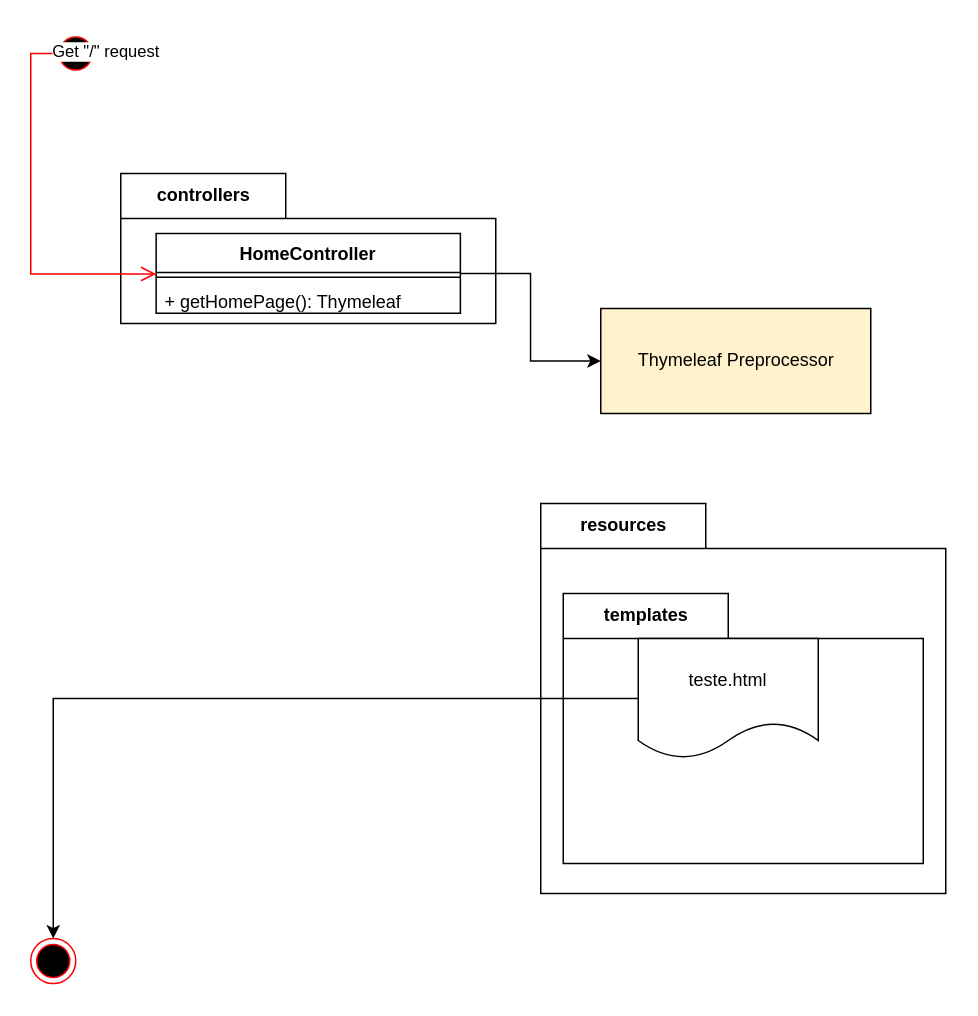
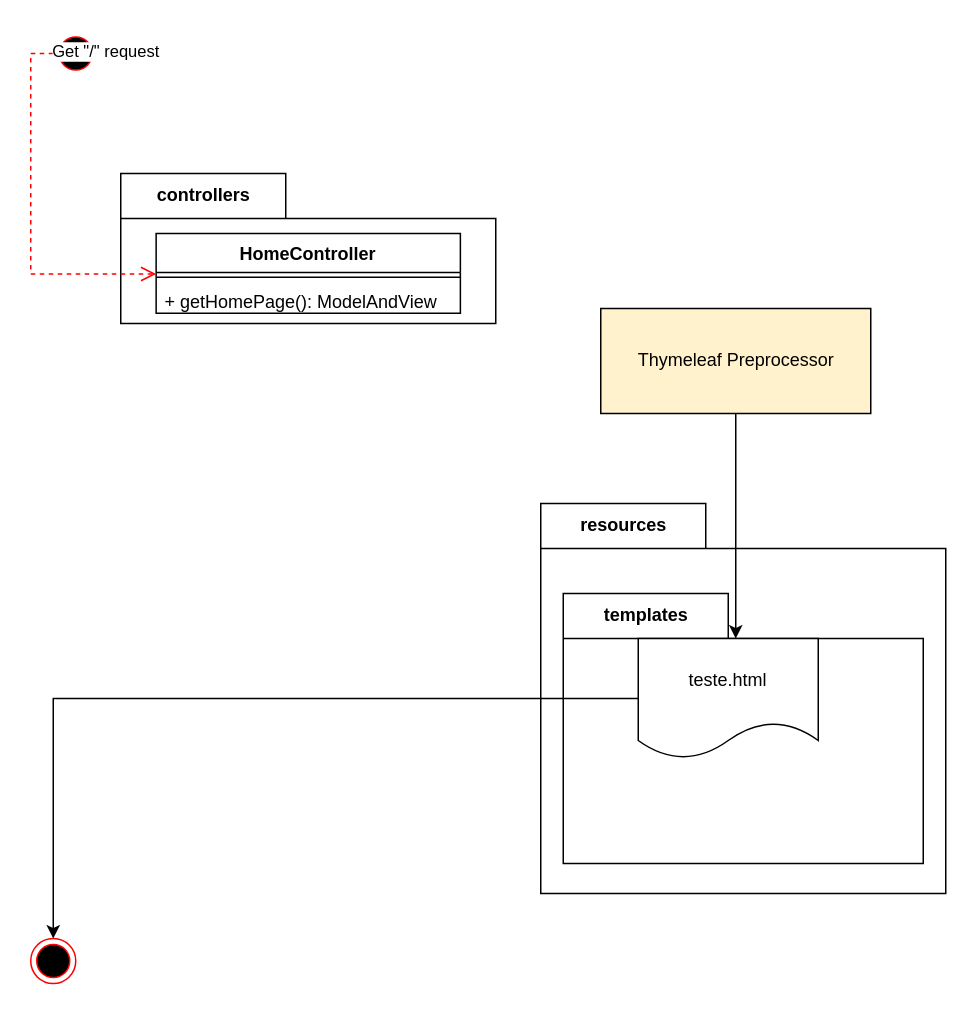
  <mxCell id="0" />
  <mxCell id="1" parent="0" />
  <mxCell id="2" value="resources" style="shape=folder;fontStyle=1;tabWidth=110;tabHeight=30;tabPosition=left;html=1;boundedLbl=1;labelInHeader=1;container=1;collapsible=0;" vertex="1" parent="1"><mxGeometry x="360" y="335" width="270" height="260" as="geometry" /></mxCell>
  <mxCell id="3" value="" style="html=1;strokeColor=none;resizeWidth=1;resizeHeight=1;fillColor=none;part=1;connectable=0;allowArrows=0;deletable=0;" vertex="1" parent="2"><mxGeometry width="270" height="182" relative="1" as="geometry"><mxPoint y="30" as="offset" /></mxGeometry></mxCell>
  <mxCell id="4" value="controllers" style="shape=folder;fontStyle=1;tabWidth=110;tabHeight=30;tabPosition=left;html=1;boundedLbl=1;labelInHeader=1;container=1;collapsible=0;" vertex="1" parent="1"><mxGeometry x="80" y="115" width="250" height="100" as="geometry" /></mxCell>
  <mxCell id="5" value="" style="html=1;strokeColor=none;resizeWidth=1;resizeHeight=1;fillColor=none;part=1;connectable=0;allowArrows=0;deletable=0;" vertex="1" parent="4"><mxGeometry width="228.261" height="70" relative="1" as="geometry"><mxPoint y="30" as="offset" /></mxGeometry></mxCell>
  <mxCell id="6" value="HomeController" style="swimlane;fontStyle=1;align=center;verticalAlign=top;childLayout=stackLayout;horizontal=1;startSize=26;horizontalStack=0;resizeParent=1;resizeParentMax=0;resizeLast=0;collapsible=1;marginBottom=0;" vertex="1" parent="4"><mxGeometry x="23.59" y="40" width="202.83" height="53.2" as="geometry" /></mxCell>
  <mxCell id="7" value="" style="line;strokeWidth=1;fillColor=none;align=left;verticalAlign=middle;spacingTop=-1;spacingLeft=3;spacingRight=3;rotatable=0;labelPosition=right;points=[];portConstraint=eastwest;strokeColor=inherit;" vertex="1" parent="6"><mxGeometry y="26" width="202.83" height="6.4" as="geometry" /></mxCell>
- <mxCell id="8" value="+ getHomePage(): Thymeleaf" style="text;strokeColor=none;fillColor=none;align=left;verticalAlign=top;spacingLeft=4;spacingRight=4;overflow=hidden;rotatable=0;points=[[0,0.5],[1,0.5]];portConstraint=eastwest;" vertex="1" parent="6"><mxGeometry y="32.4" width="202.83" height="20.8" as="geometry" /></mxCell>
+ <mxCell id="8" value="+ getHomePage(): ModelAndView" style="text;strokeColor=none;fillColor=none;align=left;verticalAlign=top;spacingLeft=4;spacingRight=4;overflow=hidden;rotatable=0;points=[[0,0.5],[1,0.5]];portConstraint=eastwest;" vertex="1" parent="6"><mxGeometry y="32.4" width="202.83" height="20.8" as="geometry" /></mxCell>
  <mxCell id="9" value="templates" style="shape=folder;fontStyle=1;tabWidth=110;tabHeight=30;tabPosition=left;html=1;boundedLbl=1;labelInHeader=1;container=1;collapsible=0;" vertex="1" parent="1"><mxGeometry x="375" y="395" width="240" height="180" as="geometry" /></mxCell>
  <mxCell id="10" value="" style="html=1;strokeColor=none;resizeWidth=1;resizeHeight=1;fillColor=none;part=1;connectable=0;allowArrows=0;deletable=0;" vertex="1" parent="9"><mxGeometry width="240" height="126" relative="1" as="geometry"><mxPoint y="30" as="offset" /></mxGeometry></mxCell>
  <mxCell id="11" value="teste.html" style="shape=document;whiteSpace=wrap;html=1;boundedLbl=1;" vertex="1" parent="9"><mxGeometry x="50" y="30" width="120" height="80" as="geometry" /></mxCell>
+ <mxCell id="12" style="edgeStyle=orthogonalEdgeStyle;rounded=0;orthogonalLoop=1;jettySize=auto;html=1;" edge="1" parent="1" source="13" target="11"><mxGeometry relative="1" as="geometry"><Array as="points"><mxPoint x="490" y="415" /><mxPoint x="490" y="415" /></Array></mxGeometry></mxCell>
  <mxCell id="13" value="Thymeleaf Preprocessor" style="html=1;fillColor=#fff2cc;" vertex="1" parent="1"><mxGeometry x="400" y="205" width="180" height="70" as="geometry" /></mxCell>
  <mxCell id="14" value="Get" style="ellipse;html=1;shape=startState;fillColor=#000000;strokeColor=#ff0000;" vertex="1" parent="1"><mxGeometry x="35" y="20" width="30" height="30" as="geometry" /></mxCell>
- <mxCell id="15" value="Get &quot;/&quot; request" style="edgeStyle=orthogonalEdgeStyle;html=1;verticalAlign=bottom;endArrow=open;endSize=8;strokeColor=#ff0000;rounded=0;" edge="1" source="14" parent="1" target="6"><mxGeometry x="-0.812" y="50" relative="1" as="geometry"><mxPoint x="25" y="105" as="targetPoint" /><Array as="points"><mxPoint x="20" y="182" /></Array><mxPoint as="offset" /></mxGeometry></mxCell>
- <mxCell id="16" style="edgeStyle=orthogonalEdgeStyle;rounded=0;orthogonalLoop=1;jettySize=auto;html=1;" edge="1" parent="1" source="6" target="13"><mxGeometry relative="1" as="geometry" /></mxCell>
+ <mxCell id="15" value="Get &quot;/&quot; request" style="edgeStyle=orthogonalEdgeStyle;html=1;verticalAlign=bottom;endArrow=open;endSize=8;strokeColor=#ff0000;rounded=0;dashed=1;" edge="1" source="14" parent="1" target="6"><mxGeometry x="-0.812" y="50" relative="1" as="geometry"><mxPoint x="25" y="105" as="targetPoint" /><Array as="points"><mxPoint x="20" y="182" /></Array><mxPoint as="offset" /></mxGeometry></mxCell>
  <mxCell id="17" value="" style="ellipse;html=1;shape=endState;fillColor=#000000;strokeColor=#ff0000;" vertex="1" parent="1"><mxGeometry x="20" y="625" width="30" height="30" as="geometry" /></mxCell>
  <mxCell id="18" style="edgeStyle=orthogonalEdgeStyle;rounded=0;orthogonalLoop=1;jettySize=auto;html=1;" edge="1" parent="1" source="11" target="17"><mxGeometry relative="1" as="geometry" /></mxCell>
